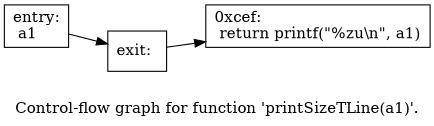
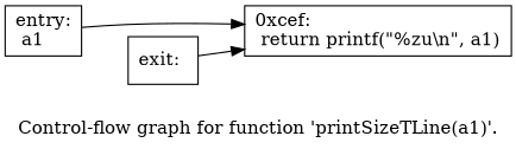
  digraph {
    label="Control-flow graph for function 'printSizeTLine(a1)'."
    rankdir=LR
    node [shape=record]
    n1 [label="{entry:\l  a1\l}"]
    n2 [label="{0xcef:\l  return printf(\"%zu\\n\", a1)\l}"]
    n3 [label="{exit:\l}"]
-   n1 -> n3
+   n1 -> n2
    n3 -> n2
  }
